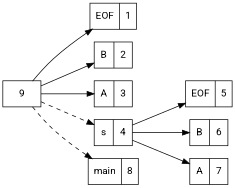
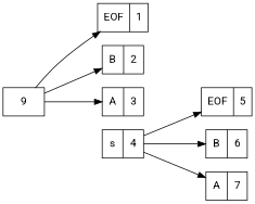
  digraph {
    fontname=Roboto
    rankdir=LR
    node [fontname=Roboto shape=record]
    edge [fontname=Roboto style=solid]
    n1 [label=9]
    n2 [label="{EOF|1}"]
    n3 [label="{B|2}"]
    n4 [label="{A|3}"]
    n5 [label="{s|4}"]
-   n6 [label="{main|8}"]
    n7 [label="{EOF|5}"]
    n8 [label="{B|6}"]
    n9 [label="{A|7}"]
    n1 -> n2 [label="        "]
    n1 -> n3 [label="        "]
    n1 -> n4 [label="        "]
-   n1 -> n5 [label="        " style=dashed]
-   n1 -> n6 [label="        " style=dashed]
    n5 -> n7 [label="        "]
    n5 -> n8 [label="        "]
    n5 -> n9 [label="        "]
  }
